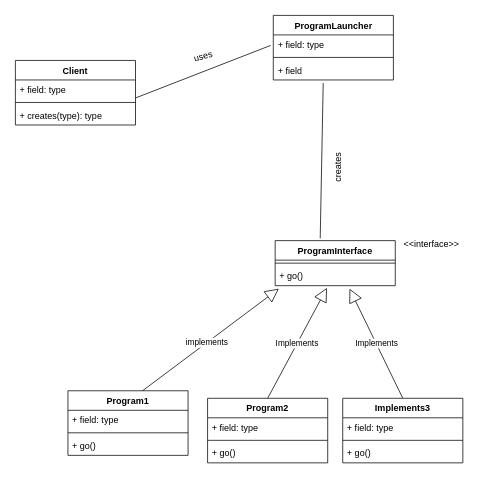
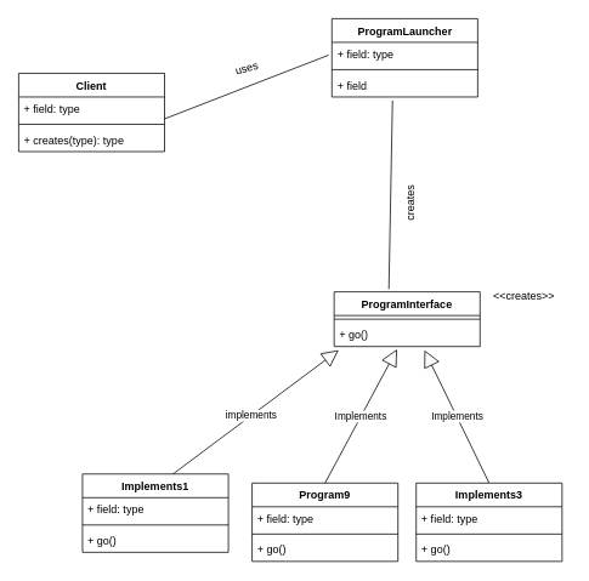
  <mxCell id="0" />
  <mxCell id="1" parent="0" />
  <mxCell id="2" value="Client" style="swimlane;fontStyle=1;align=center;verticalAlign=top;childLayout=stackLayout;horizontal=1;startSize=26;horizontalStack=0;resizeParent=1;resizeParentMax=0;resizeLast=0;collapsible=1;marginBottom=0;whiteSpace=wrap;html=1;" vertex="1" parent="1"><mxGeometry x="20" y="80" width="160" height="86" as="geometry" /></mxCell>
  <mxCell id="3" value="+ field: type" style="text;strokeColor=none;fillColor=none;align=left;verticalAlign=top;spacingLeft=4;spacingRight=4;overflow=hidden;rotatable=0;points=[[0,0.5],[1,0.5]];portConstraint=eastwest;whiteSpace=wrap;html=1;" vertex="1" parent="2"><mxGeometry y="26" width="160" height="26" as="geometry" /></mxCell>
  <mxCell id="4" value="" style="line;strokeWidth=1;fillColor=none;align=left;verticalAlign=middle;spacingTop=-1;spacingLeft=3;spacingRight=3;rotatable=0;labelPosition=right;points=[];portConstraint=eastwest;strokeColor=inherit;" vertex="1" parent="2"><mxGeometry y="52" width="160" height="8" as="geometry" /></mxCell>
  <mxCell id="5" value="+ creates(type): type" style="text;strokeColor=none;fillColor=none;align=left;verticalAlign=top;spacingLeft=4;spacingRight=4;overflow=hidden;rotatable=0;points=[[0,0.5],[1,0.5]];portConstraint=eastwest;whiteSpace=wrap;html=1;" vertex="1" parent="2"><mxGeometry y="60" width="160" height="26" as="geometry" /></mxCell>
  <mxCell id="6" value="ProgramInterface" style="swimlane;fontStyle=1;align=center;verticalAlign=top;childLayout=stackLayout;horizontal=1;startSize=26;horizontalStack=0;resizeParent=1;resizeParentMax=0;resizeLast=0;collapsible=1;marginBottom=0;whiteSpace=wrap;html=1;" vertex="1" parent="1"><mxGeometry x="366" y="320" width="160" height="60" as="geometry" /></mxCell>
  <mxCell id="7" value="" style="line;strokeWidth=1;fillColor=none;align=left;verticalAlign=middle;spacingTop=-1;spacingLeft=3;spacingRight=3;rotatable=0;labelPosition=right;points=[];portConstraint=eastwest;strokeColor=inherit;" vertex="1" parent="6"><mxGeometry y="26" width="160" height="8" as="geometry" /></mxCell>
  <mxCell id="8" value="+ go()" style="text;strokeColor=none;fillColor=none;align=left;verticalAlign=top;spacingLeft=4;spacingRight=4;overflow=hidden;rotatable=0;points=[[0,0.5],[1,0.5]];portConstraint=eastwest;whiteSpace=wrap;html=1;" vertex="1" parent="6"><mxGeometry y="34" width="160" height="26" as="geometry" /></mxCell>
  <mxCell id="9" value="" style="endArrow=none;html=1;rounded=0;exitX=1;exitY=0.923;exitDx=0;exitDy=0;exitPerimeter=0;" edge="1" parent="1" source="3"><mxGeometry width="50" height="50" relative="1" as="geometry"><mxPoint x="240" y="170" as="sourcePoint" /><mxPoint x="360" y="60" as="targetPoint" /></mxGeometry></mxCell>
  <mxCell id="10" value="uses" style="text;html=1;align=center;verticalAlign=middle;resizable=0;points=[];autosize=1;strokeColor=none;fillColor=none;rotation=-15;" vertex="1" parent="1"><mxGeometry x="245" y="60" width="50" height="30" as="geometry" /></mxCell>
  <mxCell id="11" value="implements" style="endArrow=block;endSize=16;endFill=0;html=1;rounded=0;entryX=0.031;entryY=1.154;entryDx=0;entryDy=0;entryPerimeter=0;exitX=0.65;exitY=-0.035;exitDx=0;exitDy=0;exitPerimeter=0;" edge="1" parent="1" target="8"><mxGeometry width="160" relative="1" as="geometry"><mxPoint x="180" y="526.99" as="sourcePoint" /><mxPoint x="366" y="470" as="targetPoint" /></mxGeometry></mxCell>
- <mxCell id="12" value="Program1" style="swimlane;fontStyle=1;align=center;verticalAlign=top;childLayout=stackLayout;horizontal=1;startSize=26;horizontalStack=0;resizeParent=1;resizeParentMax=0;resizeLast=0;collapsible=1;marginBottom=0;whiteSpace=wrap;html=1;" vertex="1" parent="1"><mxGeometry x="90" y="520" width="160" height="86" as="geometry" /></mxCell>
+ <mxCell id="12" value="Implements1" style="swimlane;fontStyle=1;align=center;verticalAlign=top;childLayout=stackLayout;horizontal=1;startSize=26;horizontalStack=0;resizeParent=1;resizeParentMax=0;resizeLast=0;collapsible=1;marginBottom=0;whiteSpace=wrap;html=1;" vertex="1" parent="1"><mxGeometry x="90" y="520" width="160" height="86" as="geometry" /></mxCell>
  <mxCell id="13" value="+ field: type" style="text;strokeColor=none;fillColor=none;align=left;verticalAlign=top;spacingLeft=4;spacingRight=4;overflow=hidden;rotatable=0;points=[[0,0.5],[1,0.5]];portConstraint=eastwest;whiteSpace=wrap;html=1;" vertex="1" parent="12"><mxGeometry y="26" width="160" height="26" as="geometry" /></mxCell>
  <mxCell id="14" value="" style="line;strokeWidth=1;fillColor=none;align=left;verticalAlign=middle;spacingTop=-1;spacingLeft=3;spacingRight=3;rotatable=0;labelPosition=right;points=[];portConstraint=eastwest;strokeColor=inherit;" vertex="1" parent="12"><mxGeometry y="52" width="160" height="8" as="geometry" /></mxCell>
  <mxCell id="15" value="+ go()" style="text;strokeColor=none;fillColor=none;align=left;verticalAlign=top;spacingLeft=4;spacingRight=4;overflow=hidden;rotatable=0;points=[[0,0.5],[1,0.5]];portConstraint=eastwest;whiteSpace=wrap;html=1;" vertex="1" parent="12"><mxGeometry y="60" width="160" height="26" as="geometry" /></mxCell>
- <mxCell id="16" value="Program2" style="swimlane;fontStyle=1;align=center;verticalAlign=top;childLayout=stackLayout;horizontal=1;startSize=26;horizontalStack=0;resizeParent=1;resizeParentMax=0;resizeLast=0;collapsible=1;marginBottom=0;whiteSpace=wrap;html=1;" vertex="1" parent="1"><mxGeometry x="276" y="530" width="160" height="86" as="geometry" /></mxCell>
+ <mxCell id="16" value="Program9" style="swimlane;fontStyle=1;align=center;verticalAlign=top;childLayout=stackLayout;horizontal=1;startSize=26;horizontalStack=0;resizeParent=1;resizeParentMax=0;resizeLast=0;collapsible=1;marginBottom=0;whiteSpace=wrap;html=1;" vertex="1" parent="1"><mxGeometry x="276" y="530" width="160" height="86" as="geometry" /></mxCell>
  <mxCell id="17" value="+ field: type" style="text;strokeColor=none;fillColor=none;align=left;verticalAlign=top;spacingLeft=4;spacingRight=4;overflow=hidden;rotatable=0;points=[[0,0.5],[1,0.5]];portConstraint=eastwest;whiteSpace=wrap;html=1;" vertex="1" parent="16"><mxGeometry y="26" width="160" height="26" as="geometry" /></mxCell>
  <mxCell id="18" value="" style="line;strokeWidth=1;fillColor=none;align=left;verticalAlign=middle;spacingTop=-1;spacingLeft=3;spacingRight=3;rotatable=0;labelPosition=right;points=[];portConstraint=eastwest;strokeColor=inherit;" vertex="1" parent="16"><mxGeometry y="52" width="160" height="8" as="geometry" /></mxCell>
  <mxCell id="19" value="+ go()" style="text;strokeColor=none;fillColor=none;align=left;verticalAlign=top;spacingLeft=4;spacingRight=4;overflow=hidden;rotatable=0;points=[[0,0.5],[1,0.5]];portConstraint=eastwest;whiteSpace=wrap;html=1;" vertex="1" parent="16"><mxGeometry y="60" width="160" height="26" as="geometry" /></mxCell>
  <mxCell id="20" value="Implements" style="endArrow=block;endSize=16;endFill=0;html=1;rounded=0;entryX=0.431;entryY=1.115;entryDx=0;entryDy=0;entryPerimeter=0;exitX=0.5;exitY=0;exitDx=0;exitDy=0;" edge="1" parent="1" source="16" target="8"><mxGeometry width="160" relative="1" as="geometry"><mxPoint x="456" y="620" as="sourcePoint" /><mxPoint x="581" y="450" as="targetPoint" /></mxGeometry></mxCell>
  <mxCell id="21" value="Implements" style="endArrow=block;endSize=16;endFill=0;html=1;rounded=0;entryX=0.619;entryY=1.154;entryDx=0;entryDy=0;entryPerimeter=0;" edge="1" parent="1" target="8"><mxGeometry width="160" relative="1" as="geometry"><mxPoint x="536" y="530" as="sourcePoint" /><mxPoint x="621" y="580" as="targetPoint" /></mxGeometry></mxCell>
  <mxCell id="22" value="Implements3" style="swimlane;fontStyle=1;align=center;verticalAlign=top;childLayout=stackLayout;horizontal=1;startSize=26;horizontalStack=0;resizeParent=1;resizeParentMax=0;resizeLast=0;collapsible=1;marginBottom=0;whiteSpace=wrap;html=1;" vertex="1" parent="1"><mxGeometry x="456" y="530" width="160" height="86" as="geometry" /></mxCell>
  <mxCell id="23" value="+ field: type" style="text;strokeColor=none;fillColor=none;align=left;verticalAlign=top;spacingLeft=4;spacingRight=4;overflow=hidden;rotatable=0;points=[[0,0.5],[1,0.5]];portConstraint=eastwest;whiteSpace=wrap;html=1;" vertex="1" parent="22"><mxGeometry y="26" width="160" height="26" as="geometry" /></mxCell>
  <mxCell id="24" value="" style="line;strokeWidth=1;fillColor=none;align=left;verticalAlign=middle;spacingTop=-1;spacingLeft=3;spacingRight=3;rotatable=0;labelPosition=right;points=[];portConstraint=eastwest;strokeColor=inherit;" vertex="1" parent="22"><mxGeometry y="52" width="160" height="8" as="geometry" /></mxCell>
  <mxCell id="25" value="+ go()" style="text;strokeColor=none;fillColor=none;align=left;verticalAlign=top;spacingLeft=4;spacingRight=4;overflow=hidden;rotatable=0;points=[[0,0.5],[1,0.5]];portConstraint=eastwest;whiteSpace=wrap;html=1;" vertex="1" parent="22"><mxGeometry y="60" width="160" height="26" as="geometry" /></mxCell>
- <mxCell id="26" value="&amp;lt;&amp;lt;interface&amp;gt;&amp;gt;" style="text;html=1;align=center;verticalAlign=middle;resizable=0;points=[];autosize=1;strokeColor=none;fillColor=none;" vertex="1" parent="1"><mxGeometry x="523.5" y="310" width="100" height="30" as="geometry" /></mxCell>
+ <mxCell id="26" value="&amp;lt;&amp;lt;creates&amp;gt;&amp;gt;" style="text;html=1;align=center;verticalAlign=middle;resizable=0;points=[];autosize=1;strokeColor=none;fillColor=none;" vertex="1" parent="1"><mxGeometry x="523.5" y="310" width="100" height="30" as="geometry" /></mxCell>
  <mxCell id="27" value="ProgramLauncher" style="swimlane;fontStyle=1;align=center;verticalAlign=top;childLayout=stackLayout;horizontal=1;startSize=26;horizontalStack=0;resizeParent=1;resizeParentMax=0;resizeLast=0;collapsible=1;marginBottom=0;whiteSpace=wrap;html=1;" vertex="1" parent="1"><mxGeometry x="363.5" y="20" width="160" height="86" as="geometry" /></mxCell>
  <mxCell id="28" value="+ field: type" style="text;strokeColor=none;fillColor=none;align=left;verticalAlign=top;spacingLeft=4;spacingRight=4;overflow=hidden;rotatable=0;points=[[0,0.5],[1,0.5]];portConstraint=eastwest;whiteSpace=wrap;html=1;" vertex="1" parent="27"><mxGeometry y="26" width="160" height="26" as="geometry" /></mxCell>
  <mxCell id="29" value="" style="line;strokeWidth=1;fillColor=none;align=left;verticalAlign=middle;spacingTop=-1;spacingLeft=3;spacingRight=3;rotatable=0;labelPosition=right;points=[];portConstraint=eastwest;strokeColor=inherit;" vertex="1" parent="27"><mxGeometry y="52" width="160" height="8" as="geometry" /></mxCell>
  <mxCell id="30" value="+ field" style="text;strokeColor=none;fillColor=none;align=left;verticalAlign=top;spacingLeft=4;spacingRight=4;overflow=hidden;rotatable=0;points=[[0,0.5],[1,0.5]];portConstraint=eastwest;whiteSpace=wrap;html=1;" vertex="1" parent="27"><mxGeometry y="60" width="160" height="26" as="geometry" /></mxCell>
  <mxCell id="31" value="" style="endArrow=none;html=1;rounded=0;exitX=0.375;exitY=-0.05;exitDx=0;exitDy=0;exitPerimeter=0;" edge="1" parent="1" source="6"><mxGeometry width="50" height="50" relative="1" as="geometry"><mxPoint x="400" y="250" as="sourcePoint" /><mxPoint x="430" y="110" as="targetPoint" /></mxGeometry></mxCell>
  <mxCell id="32" value="creates" style="text;html=1;align=center;verticalAlign=middle;resizable=0;points=[];autosize=1;strokeColor=none;fillColor=none;rotation=-90;" vertex="1" parent="1"><mxGeometry x="420" y="208" width="60" height="30" as="geometry" /></mxCell>
